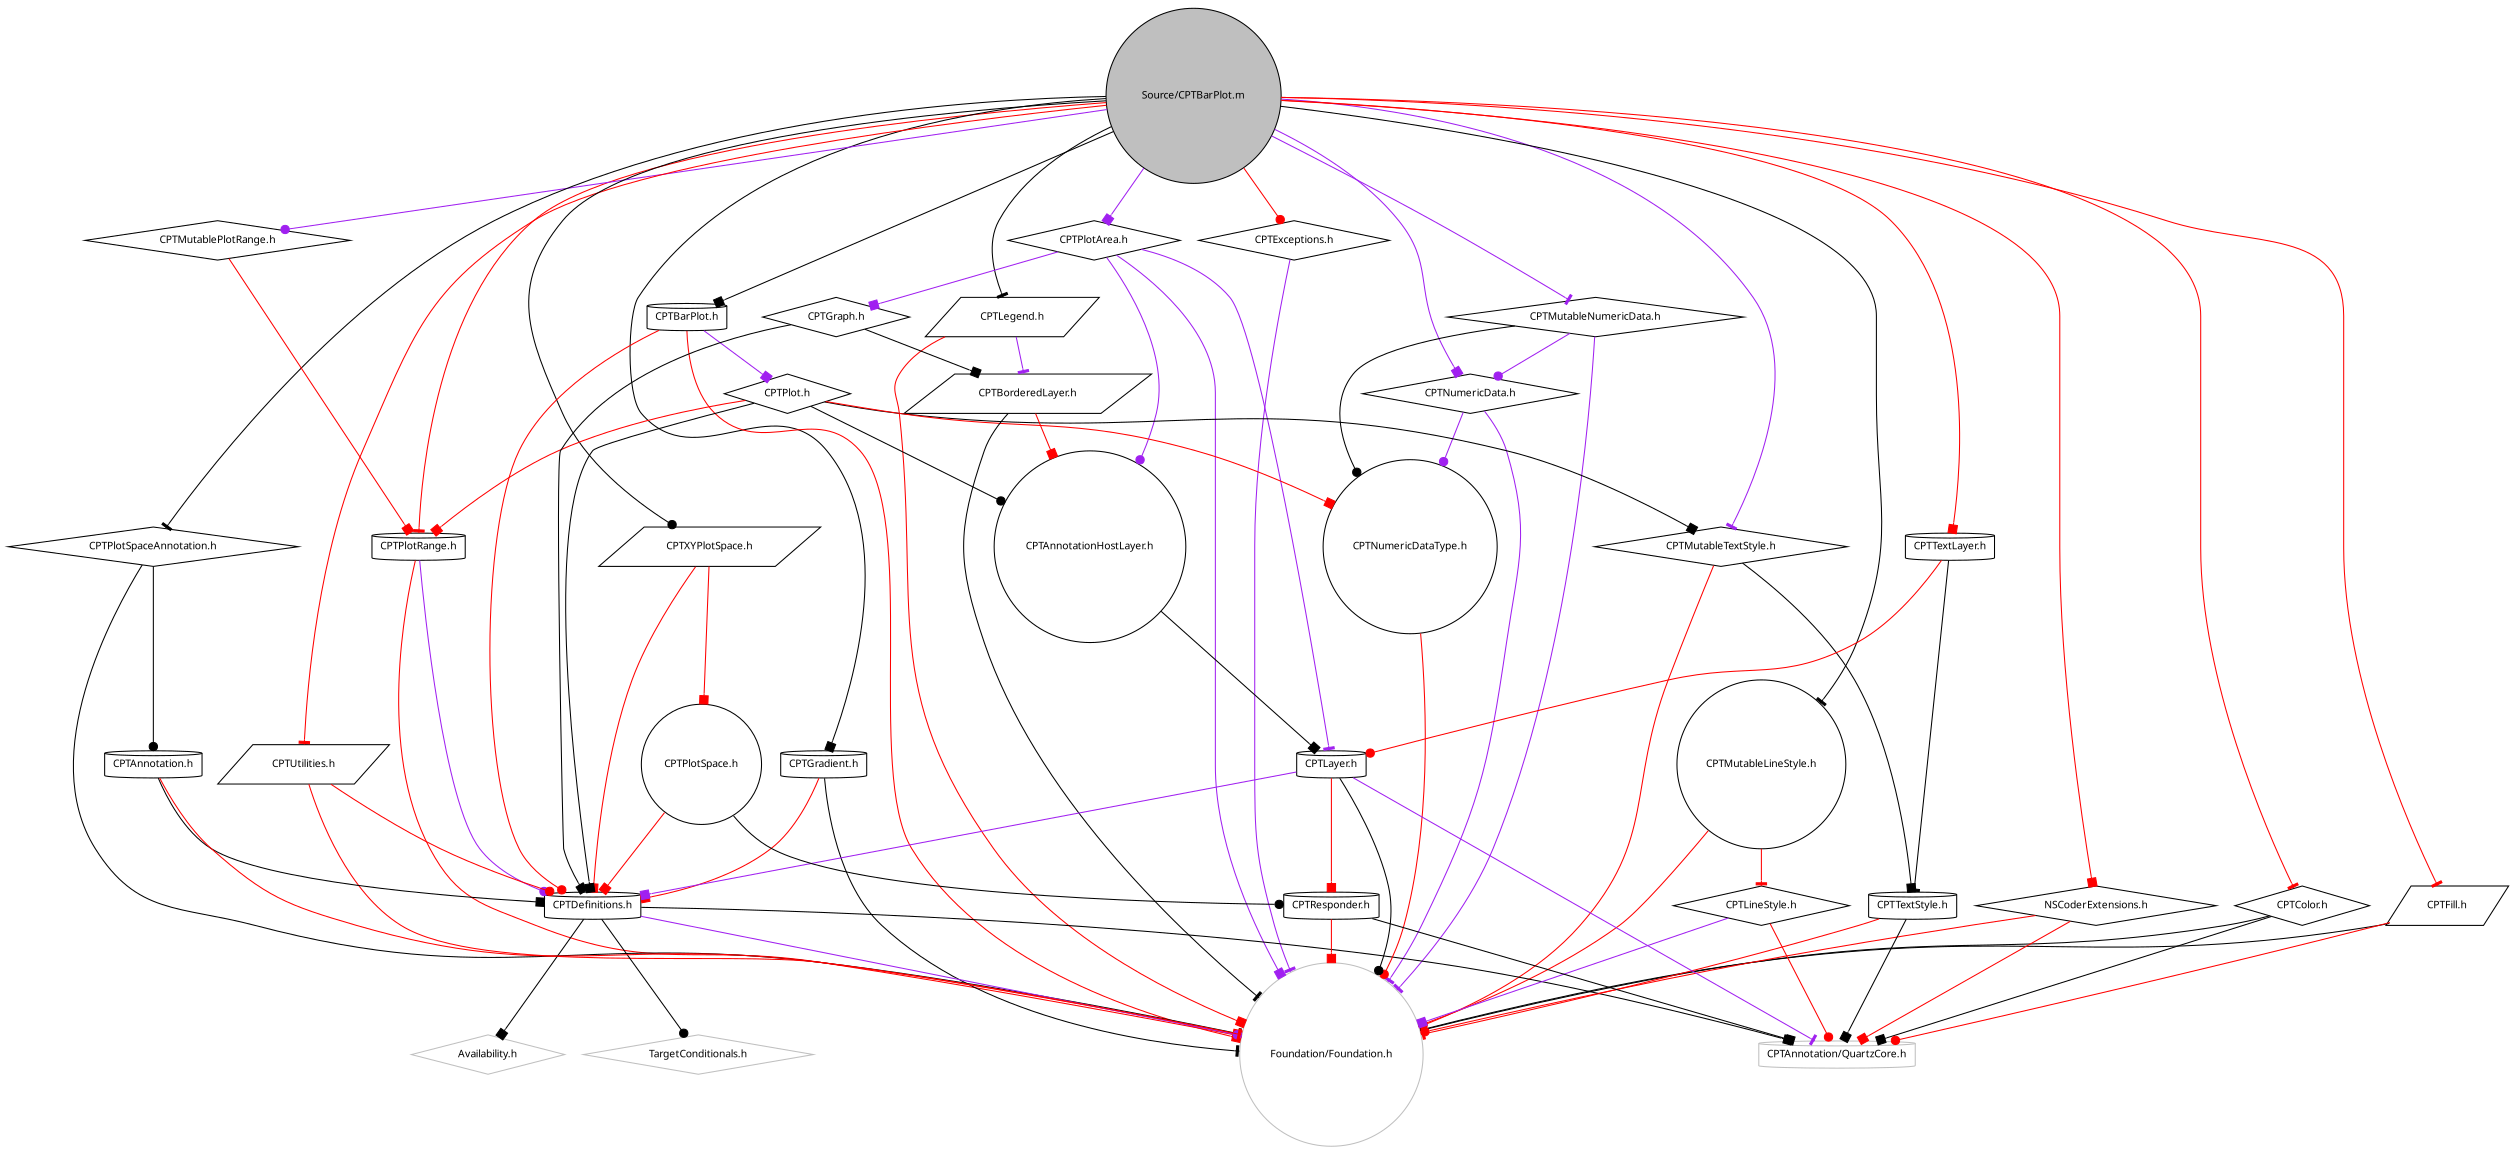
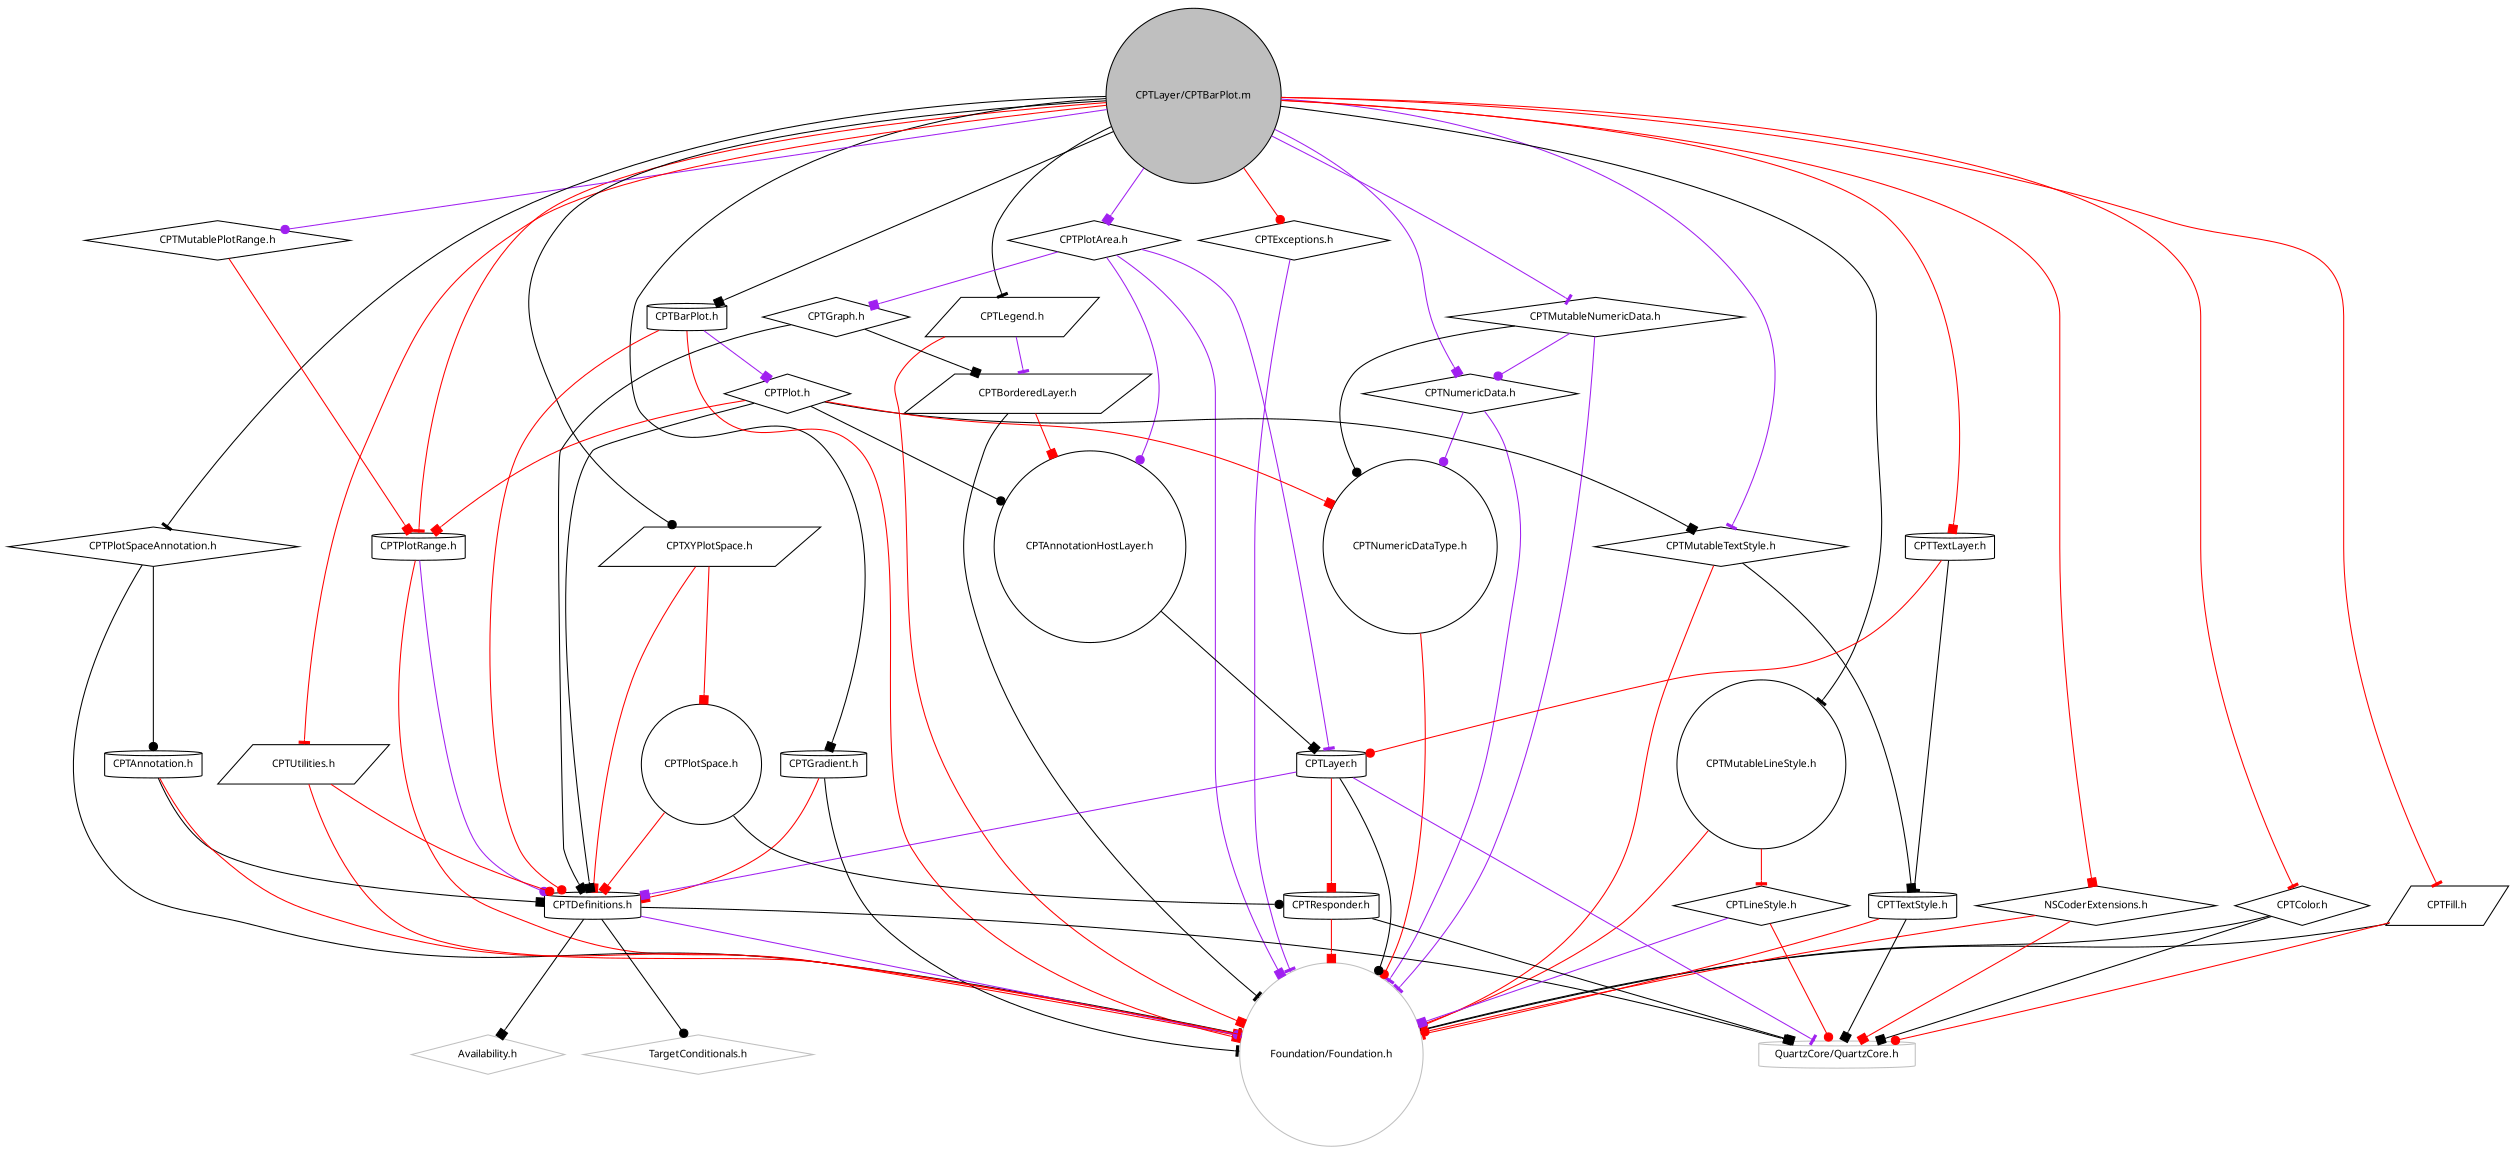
  digraph {
    node [color=black fontname="Lucinda Grande" fontsize=10 shape=diamond]
    edge [arrowhead=box color=red fontname="Lucinda Grande" fontsize=10 labelfontname="Lucinda Grande" labelfontsize=10 style=solid]
-   n1 [fillcolor=grey75 fontcolor=black height=0.2 label="Source/CPTBarPlot.m" shape=circle style=filled width=0.4]
+   n1 [fillcolor=grey75 fontcolor=black height=0.2 label="CPTLayer/CPTBarPlot.m" shape=circle style=filled width=0.4]
    n2 [height=0.2 label="CPTBarPlot.h" shape=cylinder width=0.4]
    n3 [height=0.2 label="CPTMutableTextStyle.h" width=0.4]
    n4 [height=0.2 label="CPTPlotRange.h" shape=cylinder width=0.4]
    n5 [height=0.2 label="CPTColor.h" width=0.4]
    n6 [height=0.2 label="CPTExceptions.h" width=0.4]
    n7 [height=0.2 label="CPTFill.h" shape=parallelogram width=0.4]
    n8 [height=0.2 label="CPTGradient.h" shape=cylinder width=0.4]
    n9 [height=0.2 label="CPTLegend.h" shape=parallelogram width=0.4]
    n10 [height=0.2 label="CPTMutableLineStyle.h" shape=circle width=0.4]
    n11 [height=0.2 label="CPTMutableNumericData.h" width=0.4]
    n12 [height=0.2 label="CPTNumericData.h" width=0.4]
    n13 [height=0.2 label="CPTMutablePlotRange.h" width=0.4]
    n14 [height=0.2 label="CPTPlotArea.h" width=0.4]
    n15 [height=0.2 label="CPTPlotSpaceAnnotation.h" width=0.4]
    n16 [height=0.2 label="CPTTextLayer.h" shape=cylinder width=0.4]
    n17 [height=0.2 label="CPTUtilities.h" shape=parallelogram width=0.4]
    n18 [height=0.2 label="CPTXYPlotSpace.h" shape=parallelogram width=0.4]
    n19 [height=0.2 label="NSCoderExtensions.h" width=0.4]
    n20 [height=0.2 label="CPTDefinitions.h" shape=cylinder width=0.4]
    n21 [color=grey75 height=0.2 label="Foundation/Foundation.h" shape=circle width=0.4]
    n22 [height=0.2 label="CPTPlot.h" width=0.4]
    n23 [height=0.2 label="CPTTextStyle.h" shape=cylinder width=0.4]
-   n24 [color=grey75 height=0.2 label="CPTAnnotation/QuartzCore.h" shape=cylinder width=0.4]
+   n24 [color=grey75 height=0.2 label="QuartzCore/QuartzCore.h" shape=cylinder width=0.4]
    n25 [height=0.2 label="CPTBorderedLayer.h" shape=parallelogram width=0.4]
    n26 [height=0.2 label="CPTLineStyle.h" width=0.4]
    n27 [height=0.2 label="CPTNumericDataType.h" shape=circle width=0.4]
    n28 [height=0.2 label="CPTAnnotationHostLayer.h" shape=circle width=0.4]
    n29 [height=0.2 label="CPTLayer.h" shape=cylinder width=0.4]
    n30 [height=0.2 label="CPTGraph.h" width=0.4]
    n31 [height=0.2 label="CPTAnnotation.h" shape=cylinder width=0.4]
    n32 [height=0.2 label="CPTPlotSpace.h" shape=circle width=0.4]
    n33 [color=grey75 height=0.2 label="Availability.h" width=0.4]
    n34 [color=grey75 height=0.2 label="TargetConditionals.h" width=0.4]
    n35 [height=0.2 label="CPTResponder.h" shape=cylinder width=0.4]
    n1 -> n2 [color=black]
    n1 -> n3 [arrowhead=tee color=purple]
    n1 -> n4 [arrowhead=tee]
    n1 -> n5 [arrowhead=tee]
    n1 -> n6 [arrowhead=dot]
    n1 -> n7 [arrowhead=tee]
    n1 -> n8 [color=black]
    n1 -> n9 [arrowhead=tee color=black]
    n1 -> n10 [arrowhead=tee color=black]
    n1 -> n11 [arrowhead=tee color=purple]
    n1 -> n12 [color=purple]
    n1 -> n13 [arrowhead=dot color=purple]
    n1 -> n14 [color=purple]
    n1 -> n15 [arrowhead=tee color=black]
    n1 -> n16
    n1 -> n17 [arrowhead=tee]
    n1 -> n18 [arrowhead=dot color=black]
    n1 -> n19
    n2 -> n20 [arrowhead=dot]
    n2 -> n21
    n2 -> n22 [color=purple]
    n3 -> n21 [arrowhead=dot]
    n3 -> n23 [color=black]
    n4 -> n20 [arrowhead=dot color=purple]
    n4 -> n21 [arrowhead=dot]
    n5 -> n21 [arrowhead=tee color=black]
    n5 -> n24 [color=black]
    n6 -> n21 [arrowhead=tee color=purple]
    n7 -> n21 [arrowhead=tee color=black]
    n7 -> n24 [arrowhead=dot]
    n8 -> n20
    n8 -> n21 [arrowhead=tee color=black]
    n9 -> n21
    n9 -> n25 [arrowhead=tee color=purple]
    n10 -> n21 [arrowhead=dot]
    n10 -> n26 [arrowhead=tee]
    n11 -> n12 [arrowhead=dot color=purple]
    n11 -> n21 [arrowhead=tee color=purple]
    n11 -> n27 [arrowhead=dot color=black]
    n12 -> n21 [arrowhead=tee color=purple]
    n12 -> n27 [arrowhead=dot color=purple]
    n13 -> n4
    n14 -> n21 [color=purple]
    n14 -> n28 [arrowhead=dot color=purple]
    n14 -> n29 [arrowhead=tee color=purple]
    n14 -> n30 [color=purple]
    n15 -> n21 [arrowhead=tee color=black]
    n15 -> n31 [arrowhead=dot color=black]
    n16 -> n23 [arrowhead=tee color=black]
    n16 -> n29 [arrowhead=dot]
    n17 -> n20 [arrowhead=dot]
    n17 -> n21
    n18 -> n20
    n18 -> n32
    n19 -> n21 [arrowhead=dot]
    n19 -> n24
    n20 -> n21 [arrowhead=dot color=purple]
    n20 -> n24 [color=black]
    n20 -> n33 [color=black]
    n20 -> n34 [arrowhead=dot color=black]
    n22 -> n3 [color=black]
    n22 -> n4
    n22 -> n20 [color=black]
    n22 -> n27
    n22 -> n28 [arrowhead=dot color=black]
    n23 -> n21 [arrowhead=tee]
    n23 -> n24 [color=black]
    n25 -> n21 [arrowhead=tee color=black]
    n25 -> n28
    n26 -> n21 [color=purple]
    n26 -> n24 [arrowhead=dot]
    n27 -> n21 [arrowhead=dot]
    n28 -> n29 [color=black]
    n29 -> n20 [color=purple]
    n29 -> n21 [arrowhead=dot color=black]
    n29 -> n24 [arrowhead=tee color=purple]
    n29 -> n35
    n30 -> n20 [color=black]
    n30 -> n25 [color=black]
    n31 -> n20 [color=black]
    n31 -> n21 [arrowhead=tee]
    n32 -> n20
    n32 -> n35 [arrowhead=dot color=black]
    n35 -> n21
    n35 -> n24 [color=black]
  }
